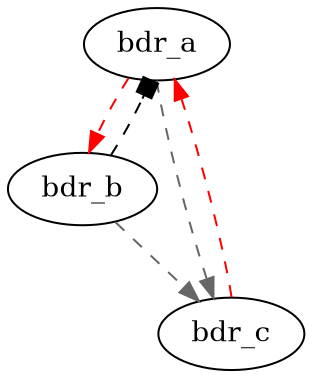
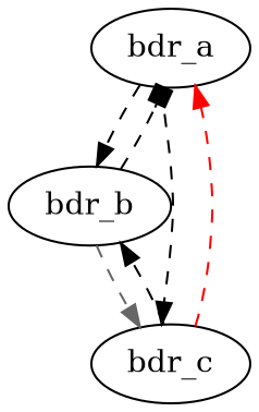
  digraph {
    edge [arrowhead=normal color=red style=dashed]
    bdr_a
    bdr_b
    bdr_c
-   bdr_a -> bdr_b
-   bdr_a -> bdr_c [color=gray40]
+   bdr_a -> bdr_b [color=black]
+   bdr_a -> bdr_c [color=black]
    bdr_b -> bdr_a [arrowhead=box color=black]
    bdr_b -> bdr_c [color=gray40]
    bdr_c -> bdr_a
+   bdr_c -> bdr_b [color=black]
  }
